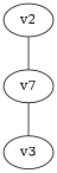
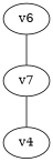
  graph {
    n1 [label=v7]
-   v2
-   v3
+   v2 [label=v6]
+   v3 [label=v4]
    n1 -- v3
    v2 -- n1
  }
